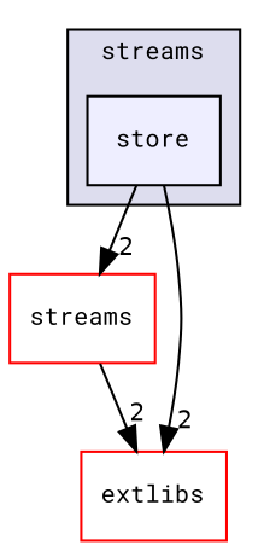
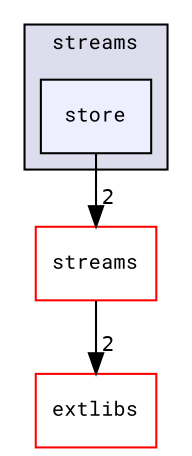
  digraph {
    compound=true
    fontname="Roboto Mono"
    node [fillcolor=white fontname="Roboto Mono" fontsize=10 shape=box style=filled color=red]
    edge [fontname="Roboto Mono" headlabel=2 labeldistance=1.5 labelfontname=Helvetica labelfontsize=10]
    n1 [fillcolor="#eeeeff" label=store pencolor=black color=""]
    n2 [label=streams]
    n3 [label=extlibs]
    subgraph cluster_1 {
      bgcolor="#ddddee"
      fontsize=10
      label=streams
      pencolor=black
      n1
    }
    n1 -> n2
-   n1 -> n3
    n2 -> n3
  }
